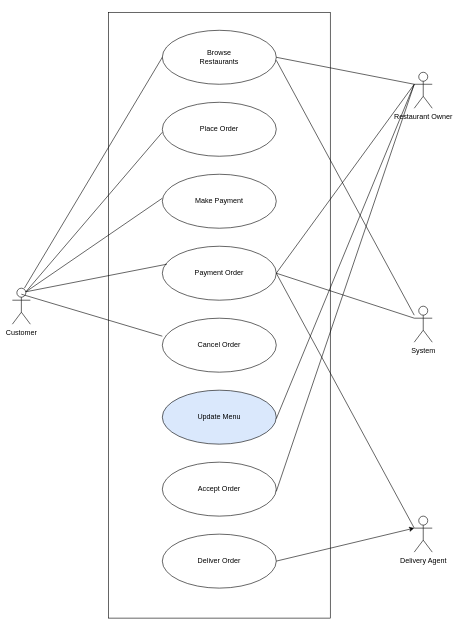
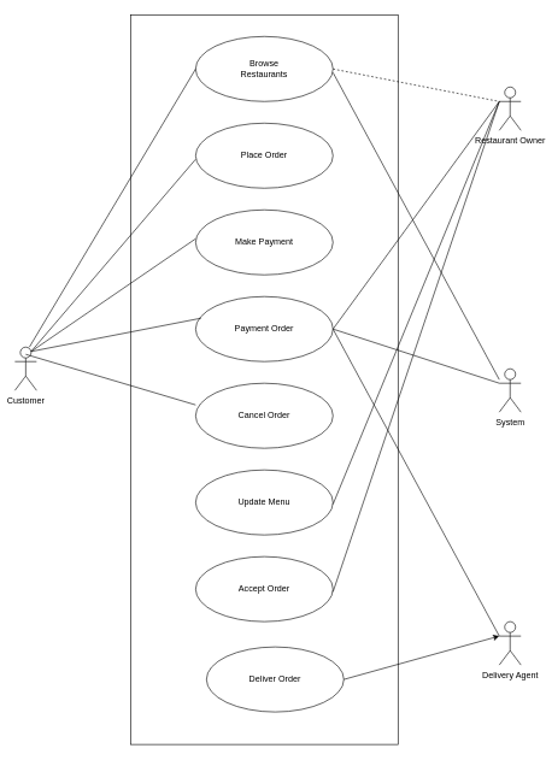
  <mxCell id="0" />
  <mxCell id="1" parent="0" />
  <mxCell id="2" value="" style="rounded=0;whiteSpace=wrap;html=1;" vertex="1" parent="1"><mxGeometry x="180" y="20" width="370" height="1010" as="geometry" /></mxCell>
  <mxCell id="3" value="Browse&lt;div&gt;Restaurants&lt;/div&gt;" style="ellipse;whiteSpace=wrap;html=1;" vertex="1" parent="1"><mxGeometry x="270" y="50" width="190" height="90" as="geometry" /></mxCell>
  <mxCell id="4" value="Place Order" style="ellipse;whiteSpace=wrap;html=1;" vertex="1" parent="1"><mxGeometry x="270" y="170" width="190" height="90" as="geometry" /></mxCell>
  <mxCell id="5" value="Make Payment" style="ellipse;whiteSpace=wrap;html=1;" vertex="1" parent="1"><mxGeometry x="270" y="290" width="190" height="90" as="geometry" /></mxCell>
  <mxCell id="6" value="Payment Order" style="ellipse;whiteSpace=wrap;html=1;" vertex="1" parent="1"><mxGeometry x="270" y="410" width="190" height="90" as="geometry" /></mxCell>
  <mxCell id="7" value="Cancel Order" style="ellipse;whiteSpace=wrap;html=1;" vertex="1" parent="1"><mxGeometry x="270" y="530" width="190" height="90" as="geometry" /></mxCell>
- <mxCell id="8" value="Update Menu" style="ellipse;whiteSpace=wrap;html=1;fillColor=#dae8fc;" vertex="1" parent="1"><mxGeometry x="270" y="650" width="190" height="90" as="geometry" /></mxCell>
+ <mxCell id="8" value="Update Menu" style="ellipse;whiteSpace=wrap;html=1;" vertex="1" parent="1"><mxGeometry x="270" y="650" width="190" height="90" as="geometry" /></mxCell>
  <mxCell id="9" value="Customer" style="shape=umlActor;verticalLabelPosition=bottom;verticalAlign=top;html=1;outlineConnect=0;" vertex="1" parent="1"><mxGeometry x="20" y="480" width="30" height="60" as="geometry" /></mxCell>
  <mxCell id="10" value="Restaurant Owner" style="shape=umlActor;verticalLabelPosition=bottom;verticalAlign=top;html=1;outlineConnect=0;" vertex="1" parent="1"><mxGeometry x="690" y="120" width="30" height="60" as="geometry" /></mxCell>
  <mxCell id="11" value="Delivery Agent" style="shape=umlActor;verticalLabelPosition=bottom;verticalAlign=top;html=1;outlineConnect=0;" vertex="1" parent="1"><mxGeometry x="690" y="860" width="30" height="60" as="geometry" /></mxCell>
  <mxCell id="12" value="System" style="shape=umlActor;verticalLabelPosition=bottom;verticalAlign=top;html=1;outlineConnect=0;" vertex="1" parent="1"><mxGeometry x="690" y="510" width="30" height="60" as="geometry" /></mxCell>
  <mxCell id="13" value="Accept Order" style="ellipse;whiteSpace=wrap;html=1;" vertex="1" parent="1"><mxGeometry x="270" y="770" width="190" height="90" as="geometry" /></mxCell>
- <mxCell id="14" value="Deliver Order" style="ellipse;whiteSpace=wrap;html=1;" vertex="1" parent="1"><mxGeometry x="270" y="890" width="190" height="90" as="geometry" /></mxCell>
+ <mxCell id="14" value="Deliver Order" style="ellipse;whiteSpace=wrap;html=1;" vertex="1" parent="1"><mxGeometry x="285" y="895" width="190" height="90" as="geometry" /></mxCell>
  <mxCell id="15" value="" style="endArrow=none;html=1;rounded=0;entryX=0;entryY=0.5;entryDx=0;entryDy=0;" edge="1" parent="1" target="3"><mxGeometry width="50" height="50" relative="1" as="geometry"><mxPoint x="40" y="480" as="sourcePoint" /><mxPoint x="90" y="430" as="targetPoint" /></mxGeometry></mxCell>
  <mxCell id="16" value="" style="endArrow=none;html=1;rounded=0;entryX=0;entryY=0.5;entryDx=0;entryDy=0;exitX=0.75;exitY=0.1;exitDx=0;exitDy=0;exitPerimeter=0;" edge="1" parent="1" source="9"><mxGeometry width="50" height="50" relative="1" as="geometry"><mxPoint x="40" y="605" as="sourcePoint" /><mxPoint x="270" y="220" as="targetPoint" /></mxGeometry></mxCell>
  <mxCell id="17" value="" style="endArrow=none;html=1;rounded=0;entryX=0;entryY=0.5;entryDx=0;entryDy=0;exitX=0.75;exitY=0.1;exitDx=0;exitDy=0;exitPerimeter=0;" edge="1" parent="1" source="9"><mxGeometry width="50" height="50" relative="1" as="geometry"><mxPoint x="43" y="596" as="sourcePoint" /><mxPoint x="270" y="330" as="targetPoint" /></mxGeometry></mxCell>
  <mxCell id="18" value="" style="endArrow=none;html=1;rounded=0;entryX=0;entryY=0.5;entryDx=0;entryDy=0;exitX=0.75;exitY=0.1;exitDx=0;exitDy=0;exitPerimeter=0;" edge="1" parent="1" source="9"><mxGeometry width="50" height="50" relative="1" as="geometry"><mxPoint x="50.5" y="596" as="sourcePoint" /><mxPoint x="277.5" y="440" as="targetPoint" /></mxGeometry></mxCell>
  <mxCell id="19" value="" style="endArrow=none;html=1;rounded=0;entryX=0;entryY=0.5;entryDx=0;entryDy=0;" edge="1" parent="1"><mxGeometry width="50" height="50" relative="1" as="geometry"><mxPoint x="35" y="490" as="sourcePoint" /><mxPoint x="270" y="560" as="targetPoint" /></mxGeometry></mxCell>
  <mxCell id="20" value="" style="endArrow=classic;html=1;rounded=0;exitX=1;exitY=0.5;exitDx=0;exitDy=0;entryX=0;entryY=0.333;entryDx=0;entryDy=0;entryPerimeter=0;" edge="1" parent="1" source="14" target="11"><mxGeometry width="50" height="50" relative="1" as="geometry"><mxPoint x="640" y="920" as="sourcePoint" /><mxPoint x="690" y="870" as="targetPoint" /></mxGeometry></mxCell>
- <mxCell id="21" value="" style="endArrow=none;html=1;rounded=0;exitX=1;exitY=0.5;exitDx=0;exitDy=0;entryX=0;entryY=0.333;entryDx=0;entryDy=0;entryPerimeter=0;" edge="1" parent="1" source="3" target="10"><mxGeometry width="50" height="50" relative="1" as="geometry"><mxPoint x="640" y="170" as="sourcePoint" /><mxPoint x="690" y="120" as="targetPoint" /></mxGeometry></mxCell>
+ <mxCell id="21" value="" style="endArrow=none;html=1;rounded=0;exitX=1;exitY=0.5;exitDx=0;exitDy=0;entryX=0;entryY=0.333;entryDx=0;entryDy=0;entryPerimeter=0;dashed=1;" edge="1" parent="1" source="3" target="10"><mxGeometry width="50" height="50" relative="1" as="geometry"><mxPoint x="640" y="170" as="sourcePoint" /><mxPoint x="690" y="120" as="targetPoint" /></mxGeometry></mxCell>
  <mxCell id="22" value="" style="endArrow=none;html=1;rounded=0;exitX=1;exitY=0.5;exitDx=0;exitDy=0;" edge="1" parent="1"><mxGeometry width="50" height="50" relative="1" as="geometry"><mxPoint x="460" y="455" as="sourcePoint" /><mxPoint x="690" y="140" as="targetPoint" /></mxGeometry></mxCell>
  <mxCell id="23" value="" style="endArrow=none;html=1;rounded=0;exitX=1;exitY=0.5;exitDx=0;exitDy=0;entryX=0;entryY=0.333;entryDx=0;entryDy=0;entryPerimeter=0;" edge="1" parent="1" target="11"><mxGeometry width="50" height="50" relative="1" as="geometry"><mxPoint x="460" y="455" as="sourcePoint" /><mxPoint x="690" y="400" as="targetPoint" /></mxGeometry></mxCell>
  <mxCell id="24" value="" style="endArrow=none;html=1;rounded=0;exitX=1;exitY=0.5;exitDx=0;exitDy=0;" edge="1" parent="1"><mxGeometry width="50" height="50" relative="1" as="geometry"><mxPoint x="460" y="697.5" as="sourcePoint" /><mxPoint x="690" y="140" as="targetPoint" /></mxGeometry></mxCell>
  <mxCell id="25" value="" style="endArrow=none;html=1;rounded=0;exitX=1;exitY=0.5;exitDx=0;exitDy=0;" edge="1" parent="1"><mxGeometry width="50" height="50" relative="1" as="geometry"><mxPoint x="460" y="818.75" as="sourcePoint" /><mxPoint x="690" y="140" as="targetPoint" /></mxGeometry></mxCell>
  <mxCell id="26" value="" style="endArrow=none;html=1;rounded=0;exitX=1;exitY=0.5;exitDx=0;exitDy=0;entryX=0;entryY=0.333;entryDx=0;entryDy=0;entryPerimeter=0;" edge="1" parent="1"><mxGeometry width="50" height="50" relative="1" as="geometry"><mxPoint x="460" y="100" as="sourcePoint" /><mxPoint x="690" y="525" as="targetPoint" /></mxGeometry></mxCell>
  <mxCell id="27" value="" style="endArrow=none;html=1;rounded=0;exitX=1;exitY=0.5;exitDx=0;exitDy=0;entryX=0;entryY=0.333;entryDx=0;entryDy=0;entryPerimeter=0;" edge="1" parent="1" target="12"><mxGeometry width="50" height="50" relative="1" as="geometry"><mxPoint x="460" y="455" as="sourcePoint" /><mxPoint x="690" y="400" as="targetPoint" /></mxGeometry></mxCell>
